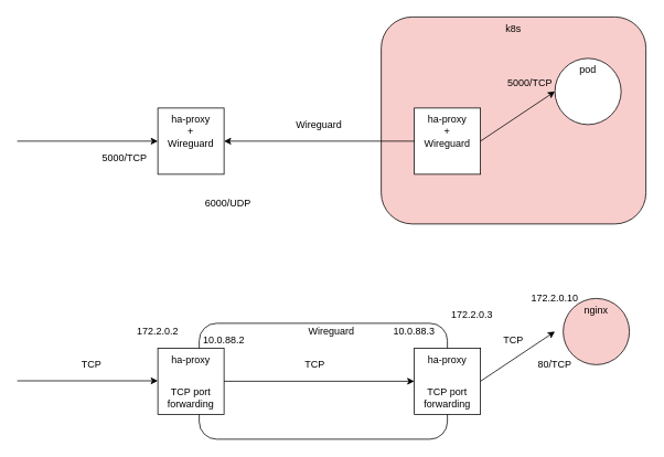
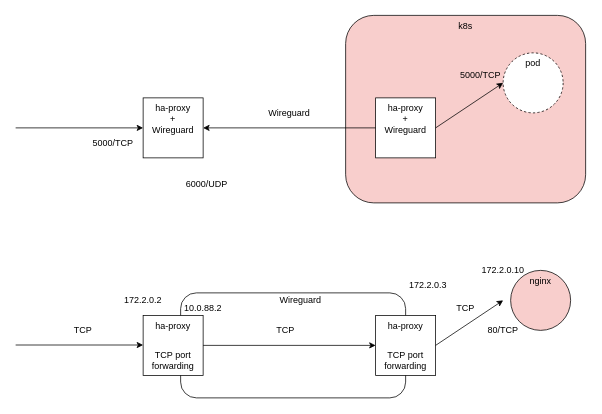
  <mxCell id="0" />
  <mxCell id="1" parent="0" />
  <mxCell id="2" value="k8s" style="rounded=1;whiteSpace=wrap;html=1;verticalAlign=top;fillColor=#f8cecc;" vertex="1" parent="1"><mxGeometry x="460" y="20" width="320" height="250" as="geometry" /></mxCell>
  <mxCell id="3" value="" style="rounded=1;whiteSpace=wrap;html=1;" vertex="1" parent="1"><mxGeometry x="240" y="390" width="300" height="140" as="geometry" /></mxCell>
  <mxCell id="4" value="ha-proxy&lt;br&gt;+&lt;br&gt;Wireguard" style="whiteSpace=wrap;html=1;aspect=fixed;verticalAlign=top;" vertex="1" parent="1"><mxGeometry x="500" y="130" width="80" height="80" as="geometry" /></mxCell>
  <mxCell id="5" value="ha-proxy&lt;br&gt;+&lt;br&gt;Wireguard" style="whiteSpace=wrap;html=1;aspect=fixed;verticalAlign=top;" vertex="1" parent="1"><mxGeometry x="190" y="130" width="80" height="80" as="geometry" /></mxCell>
  <mxCell id="6" value="" style="endArrow=classic;html=1;exitX=0;exitY=0.5;exitDx=0;exitDy=0;entryX=1;entryY=0.5;entryDx=0;entryDy=0;" edge="1" parent="1" source="4" target="5"><mxGeometry width="50" height="50" relative="1" as="geometry"><mxPoint x="340" y="310" as="sourcePoint" /><mxPoint x="390" y="260" as="targetPoint" /></mxGeometry></mxCell>
  <mxCell id="7" value="" style="endArrow=classic;html=1;entryX=0;entryY=0.5;entryDx=0;entryDy=0;" edge="1" parent="1" target="5"><mxGeometry width="50" height="50" relative="1" as="geometry"><mxPoint x="20" y="170" as="sourcePoint" /><mxPoint x="40" y="140" as="targetPoint" /></mxGeometry></mxCell>
- <mxCell id="8" value="pod" style="ellipse;whiteSpace=wrap;html=1;aspect=fixed;verticalAlign=top;" vertex="1" parent="1"><mxGeometry x="670" y="70" width="80" height="80" as="geometry" /></mxCell>
+ <mxCell id="8" value="pod" style="ellipse;whiteSpace=wrap;html=1;aspect=fixed;verticalAlign=top;dashed=1;" vertex="1" parent="1"><mxGeometry x="670" y="70" width="80" height="80" as="geometry" /></mxCell>
  <mxCell id="9" value="" style="endArrow=classic;html=1;exitX=1;exitY=0.5;exitDx=0;exitDy=0;entryX=0;entryY=0.5;entryDx=0;entryDy=0;" edge="1" parent="1" source="4" target="8"><mxGeometry width="50" height="50" relative="1" as="geometry"><mxPoint x="380" y="290" as="sourcePoint" /><mxPoint x="430" y="240" as="targetPoint" /></mxGeometry></mxCell>
  <mxCell id="10" value="Wireguard" style="text;html=1;strokeColor=none;fillColor=none;align=center;verticalAlign=middle;whiteSpace=wrap;rounded=0;" vertex="1" parent="1"><mxGeometry x="365" y="140" width="40" height="20" as="geometry" /></mxCell>
  <mxCell id="11" value="5000/TCP" style="text;html=1;strokeColor=none;fillColor=none;align=center;verticalAlign=middle;whiteSpace=wrap;rounded=0;" vertex="1" parent="1"><mxGeometry x="130" y="180" width="40" height="20" as="geometry" /></mxCell>
  <mxCell id="12" value="6000/UDP" style="text;html=1;strokeColor=none;fillColor=none;align=center;verticalAlign=middle;whiteSpace=wrap;rounded=0;" vertex="1" parent="1"><mxGeometry x="255" y="235" width="40" height="20" as="geometry" /></mxCell>
  <mxCell id="13" value="5000/TCP" style="text;html=1;strokeColor=none;fillColor=none;align=center;verticalAlign=middle;whiteSpace=wrap;rounded=0;" vertex="1" parent="1"><mxGeometry x="620" y="90" width="40" height="20" as="geometry" /></mxCell>
  <mxCell id="14" value="10.0.88.2" style="text;html=1;strokeColor=none;fillColor=none;align=center;verticalAlign=middle;whiteSpace=wrap;rounded=0;" vertex="1" parent="1"><mxGeometry x="250" y="400" width="40" height="20" as="geometry" /></mxCell>
- <mxCell id="15" value="10.0.88.3" style="text;html=1;strokeColor=none;fillColor=none;align=center;verticalAlign=middle;whiteSpace=wrap;rounded=0;" vertex="1" parent="1"><mxGeometry x="480" y="390" width="40" height="20" as="geometry" /></mxCell>
  <mxCell id="16" value="ha-proxy" style="whiteSpace=wrap;html=1;aspect=fixed;verticalAlign=top;" vertex="1" parent="1"><mxGeometry x="500" y="420" width="80" height="80" as="geometry" /></mxCell>
  <mxCell id="17" value="Wireguard" style="text;html=1;strokeColor=none;fillColor=none;align=center;verticalAlign=middle;whiteSpace=wrap;rounded=0;" vertex="1" parent="1"><mxGeometry x="380" y="390" width="40" height="20" as="geometry" /></mxCell>
  <mxCell id="18" value="ha-proxy" style="whiteSpace=wrap;html=1;aspect=fixed;verticalAlign=top;" vertex="1" parent="1"><mxGeometry x="190" y="420" width="80" height="80" as="geometry" /></mxCell>
  <mxCell id="19" value="" style="endArrow=classic;html=1;exitX=1;exitY=0.5;exitDx=0;exitDy=0;entryX=0;entryY=0.5;entryDx=0;entryDy=0;" edge="1" parent="1" source="18" target="16"><mxGeometry width="50" height="50" relative="1" as="geometry"><mxPoint x="450" y="240" as="sourcePoint" /><mxPoint x="500" y="190" as="targetPoint" /></mxGeometry></mxCell>
  <mxCell id="20" value="TCP port forwarding" style="text;html=1;strokeColor=none;fillColor=none;align=center;verticalAlign=middle;whiteSpace=wrap;rounded=0;" vertex="1" parent="1"><mxGeometry x="210" y="470" width="40" height="20" as="geometry" /></mxCell>
  <mxCell id="21" value="TCP port forwarding" style="text;html=1;strokeColor=none;fillColor=none;align=center;verticalAlign=middle;whiteSpace=wrap;rounded=0;" vertex="1" parent="1"><mxGeometry x="520" y="470" width="40" height="20" as="geometry" /></mxCell>
  <mxCell id="22" value="" style="endArrow=classic;html=1;entryX=0;entryY=0.5;entryDx=0;entryDy=0;" edge="1" parent="1"><mxGeometry width="50" height="50" relative="1" as="geometry"><mxPoint x="20" y="459.5" as="sourcePoint" /><mxPoint x="190" y="459.5" as="targetPoint" /></mxGeometry></mxCell>
  <mxCell id="23" value="" style="endArrow=classic;html=1;exitX=1;exitY=0.5;exitDx=0;exitDy=0;entryX=0;entryY=0.5;entryDx=0;entryDy=0;" edge="1" parent="1"><mxGeometry width="50" height="50" relative="1" as="geometry"><mxPoint x="580" y="460" as="sourcePoint" /><mxPoint x="670" y="400" as="targetPoint" /></mxGeometry></mxCell>
  <mxCell id="24" value="TCP" style="text;html=1;strokeColor=none;fillColor=none;align=center;verticalAlign=middle;whiteSpace=wrap;rounded=0;" vertex="1" parent="1"><mxGeometry x="90" y="430" width="40" height="20" as="geometry" /></mxCell>
  <mxCell id="25" value="TCP" style="text;html=1;strokeColor=none;fillColor=none;align=center;verticalAlign=middle;whiteSpace=wrap;rounded=0;" vertex="1" parent="1"><mxGeometry x="600" y="400" width="40" height="20" as="geometry" /></mxCell>
  <mxCell id="26" value="TCP" style="text;html=1;strokeColor=none;fillColor=none;align=center;verticalAlign=middle;whiteSpace=wrap;rounded=0;" vertex="1" parent="1"><mxGeometry x="360" y="430" width="40" height="20" as="geometry" /></mxCell>
  <mxCell id="27" value="172.2.0.2" style="text;html=1;strokeColor=none;fillColor=none;align=center;verticalAlign=middle;whiteSpace=wrap;rounded=0;" vertex="1" parent="1"><mxGeometry x="170" y="390" width="40" height="20" as="geometry" /></mxCell>
  <mxCell id="28" value="172.2.0.3" style="text;html=1;strokeColor=none;fillColor=none;align=center;verticalAlign=middle;whiteSpace=wrap;rounded=0;" vertex="1" parent="1"><mxGeometry x="550" y="370" width="40" height="20" as="geometry" /></mxCell>
  <mxCell id="29" value="172.2.0.10" style="text;html=1;strokeColor=none;fillColor=none;align=center;verticalAlign=middle;whiteSpace=wrap;rounded=0;" vertex="1" parent="1"><mxGeometry x="650" y="350" width="40" height="20" as="geometry" /></mxCell>
  <mxCell id="30" value="80/TCP" style="text;html=1;strokeColor=none;fillColor=none;align=center;verticalAlign=middle;whiteSpace=wrap;rounded=0;" vertex="1" parent="1"><mxGeometry x="650" y="430" width="40" height="20" as="geometry" /></mxCell>
  <mxCell id="31" value="nginx" style="ellipse;whiteSpace=wrap;html=1;aspect=fixed;verticalAlign=top;fillColor=#f8cecc;" vertex="1" parent="1"><mxGeometry x="680" y="360" width="80" height="80" as="geometry" /></mxCell>
